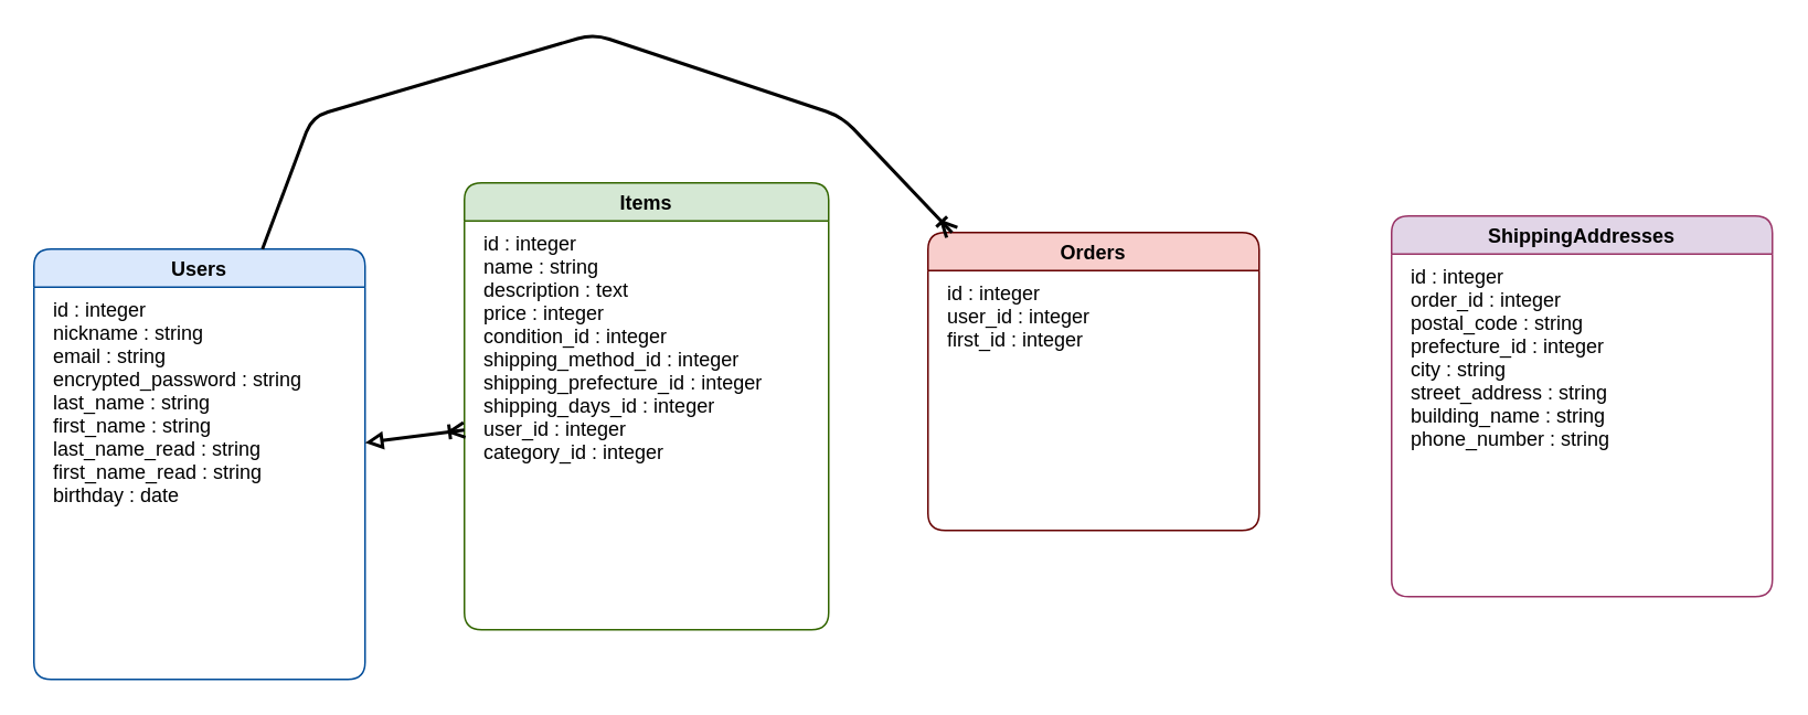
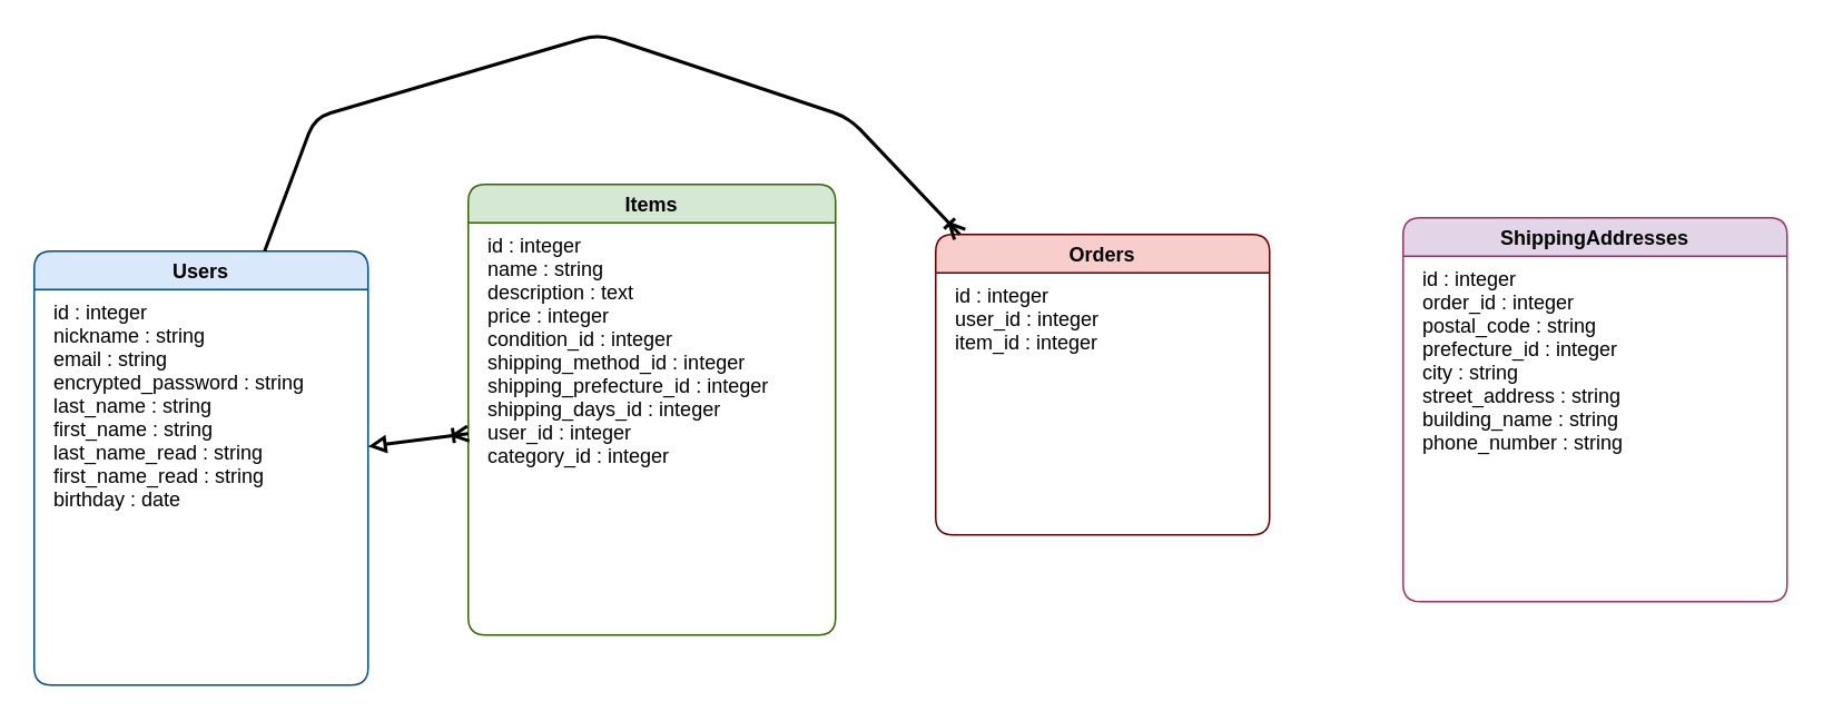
  <mxCell id="0" />
  <mxCell id="1" parent="0" />
  <mxCell id="2" value="Users" style="swimlane;fontStyle=1;childLayout=stackLayout;horizontal=1;rounded=1;strokeColor=#004C99;fillColor=#DAE8FC;" vertex="1" parent="1"><mxGeometry x="20" y="150" width="200" height="260" as="geometry" /></mxCell>
  <mxCell id="3" value="id : integer&#10;nickname : string&#10;email : string&#10;encrypted_password : string&#10;last_name : string&#10;first_name : string&#10;last_name_read : string&#10;first_name_read : string&#10;birthday : date" style="text;align=left;verticalAlign=top;spacingLeft=10;" vertex="1" parent="2"><mxGeometry y="23" width="200" height="237" as="geometry" /></mxCell>
  <mxCell id="4" value="Items" style="swimlane;fontStyle=1;childLayout=stackLayout;horizontal=1;rounded=1;strokeColor=#336600;fillColor=#D5E8D4;" vertex="1" parent="1"><mxGeometry x="280" y="110" width="220" height="270" as="geometry" /></mxCell>
  <mxCell id="5" value="id : integer&#10;name : string&#10;description : text&#10;price : integer&#10;condition_id : integer&#10;shipping_method_id : integer&#10;shipping_prefecture_id : integer&#10;shipping_days_id : integer&#10;user_id : integer&#10;category_id : integer" style="text;align=left;verticalAlign=top;spacingLeft=10;" vertex="1" parent="4"><mxGeometry y="23" width="220" height="247" as="geometry" /></mxCell>
  <mxCell id="6" value="Orders" style="swimlane;fontStyle=1;childLayout=stackLayout;horizontal=1;rounded=1;strokeColor=#660000;fillColor=#F8CECC;" vertex="1" parent="1"><mxGeometry x="560" y="140" width="200" height="180" as="geometry" /></mxCell>
- <mxCell id="7" value="id : integer&#10;user_id : integer&#10;first_id : integer" style="text;align=left;verticalAlign=top;spacingLeft=10;" vertex="1" parent="6"><mxGeometry y="23" width="200" height="157" as="geometry" /></mxCell>
+ <mxCell id="7" value="id : integer&#10;user_id : integer&#10;item_id : integer" style="text;align=left;verticalAlign=top;spacingLeft=10;" vertex="1" parent="6"><mxGeometry y="23" width="200" height="157" as="geometry" /></mxCell>
  <mxCell id="8" value="ShippingAddresses" style="swimlane;fontStyle=1;childLayout=stackLayout;horizontal=1;rounded=1;strokeColor=#993366;fillColor=#E1D5E7;" vertex="1" parent="1"><mxGeometry x="840" y="130" width="230" height="230" as="geometry" /></mxCell>
  <mxCell id="9" value="id : integer&#10;order_id : integer&#10;postal_code : string&#10;prefecture_id : integer&#10;city : string&#10;street_address : string&#10;building_name : string&#10;phone_number : string" style="text;align=left;verticalAlign=top;spacingLeft=10;" vertex="1" parent="8"><mxGeometry y="23" width="230" height="207" as="geometry" /></mxCell>
  <mxCell id="10" style="endArrow=block;startArrow=ERoneToMany;strokeWidth=2;startFill=0;endFill=0;" edge="1" parent="1" source="4" target="2"><mxGeometry relative="1" as="geometry" /></mxCell>
  <mxCell id="11" style="endArrow=none;startArrow=ERoneToMany;strokeWidth=2;startFill=0;endFill=0;" edge="1" parent="1" source="6"><mxGeometry relative="1" as="geometry"><mxPoint x="158" y="150" as="targetPoint" /><Array as="points"><mxPoint x="508" y="70" /><mxPoint x="358" y="20" /><mxPoint x="188" y="70" /></Array></mxGeometry></mxCell>
